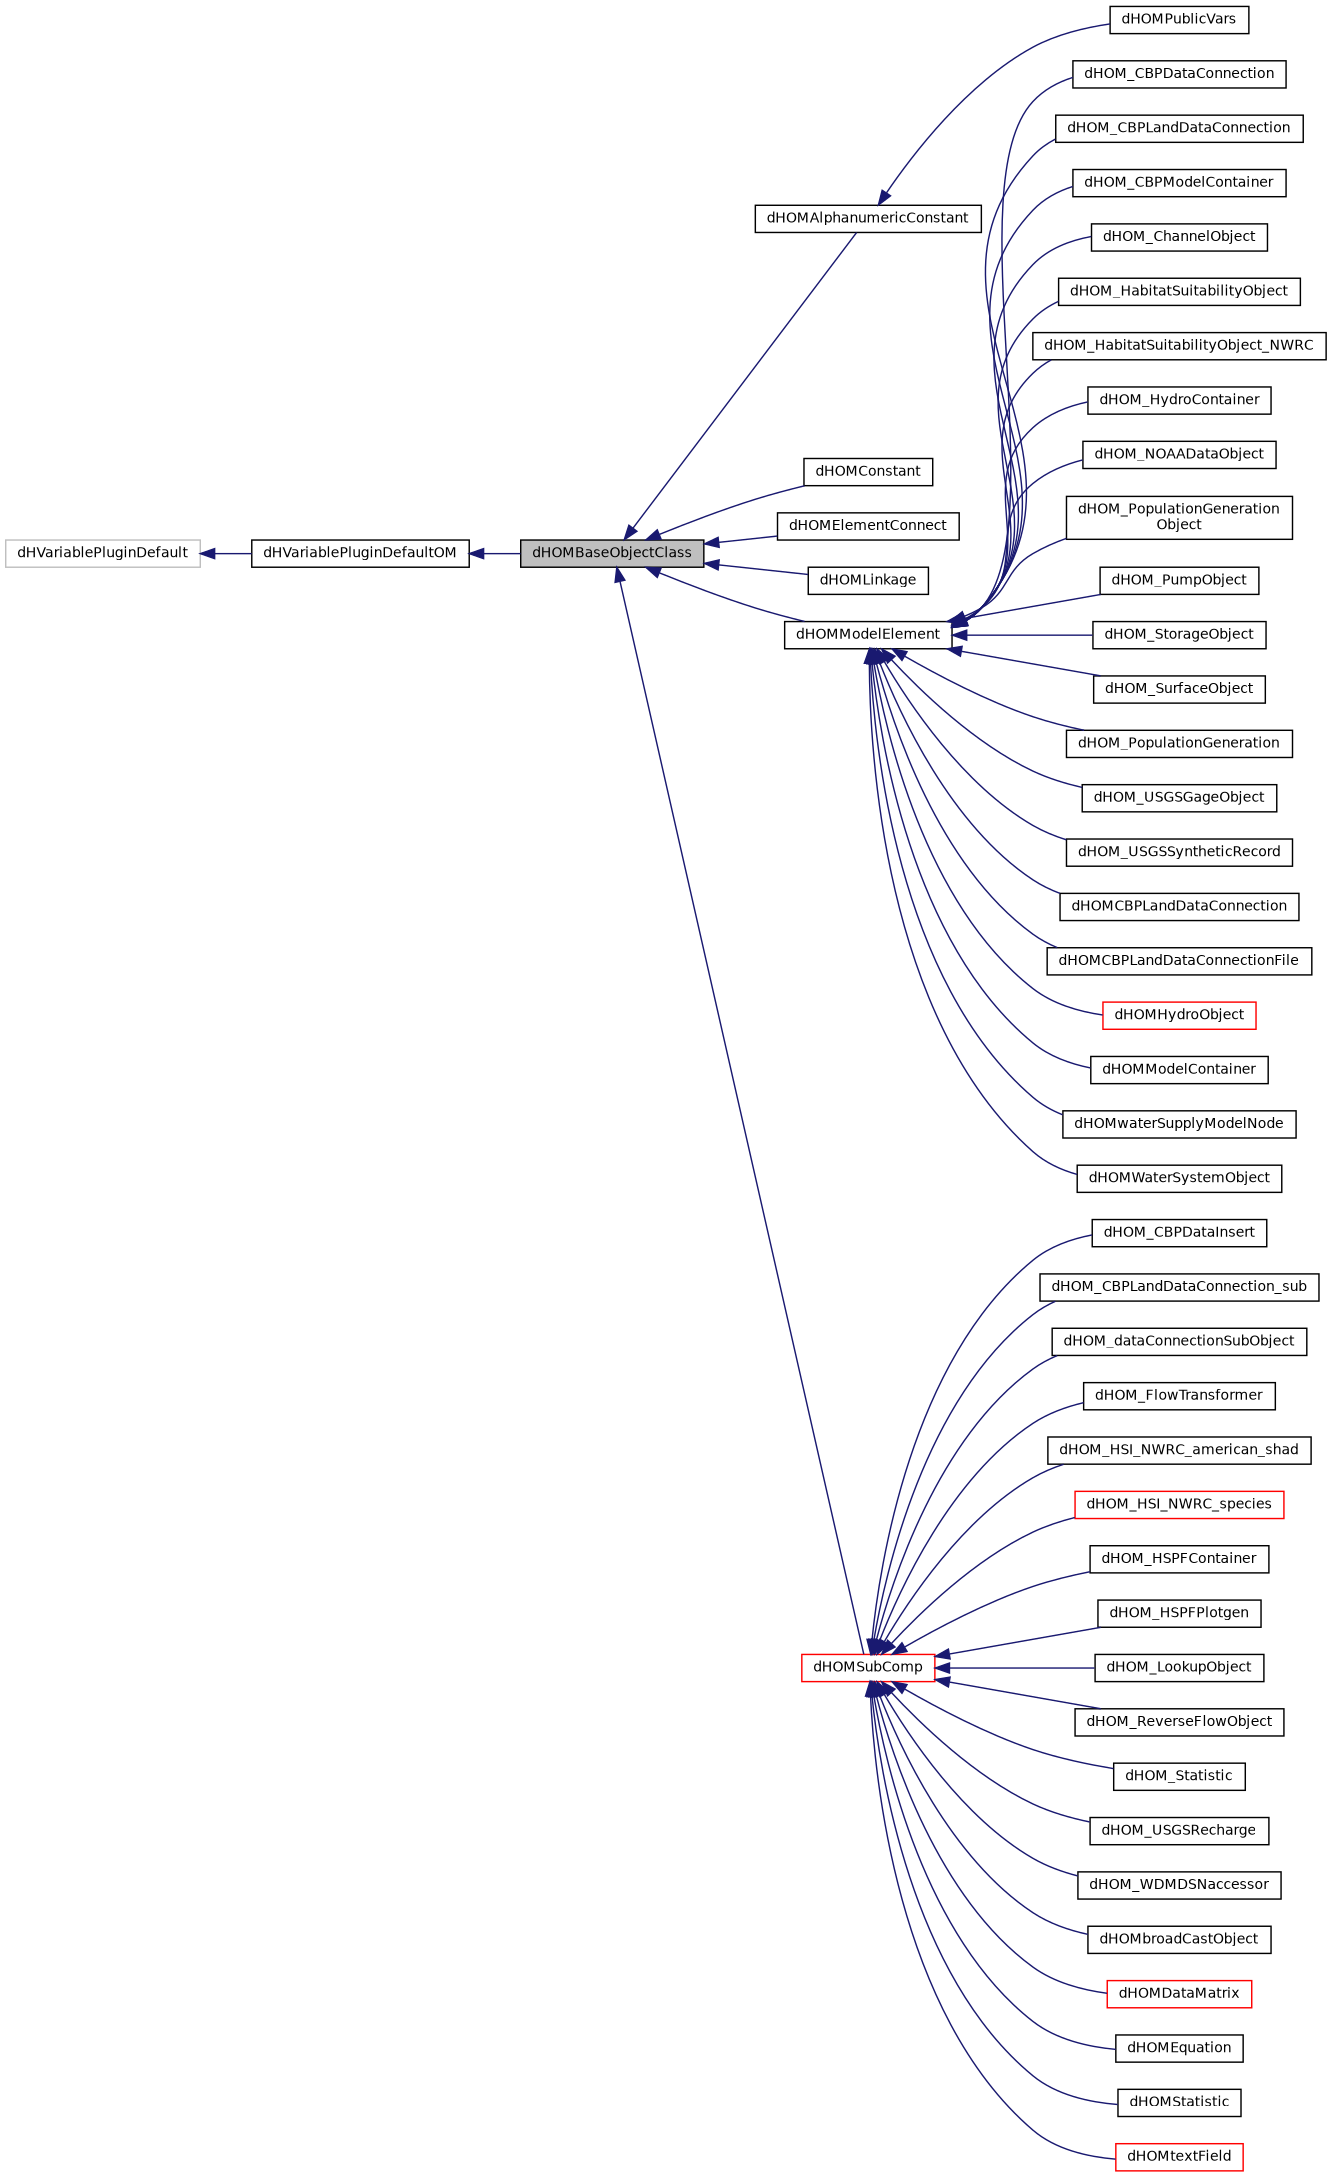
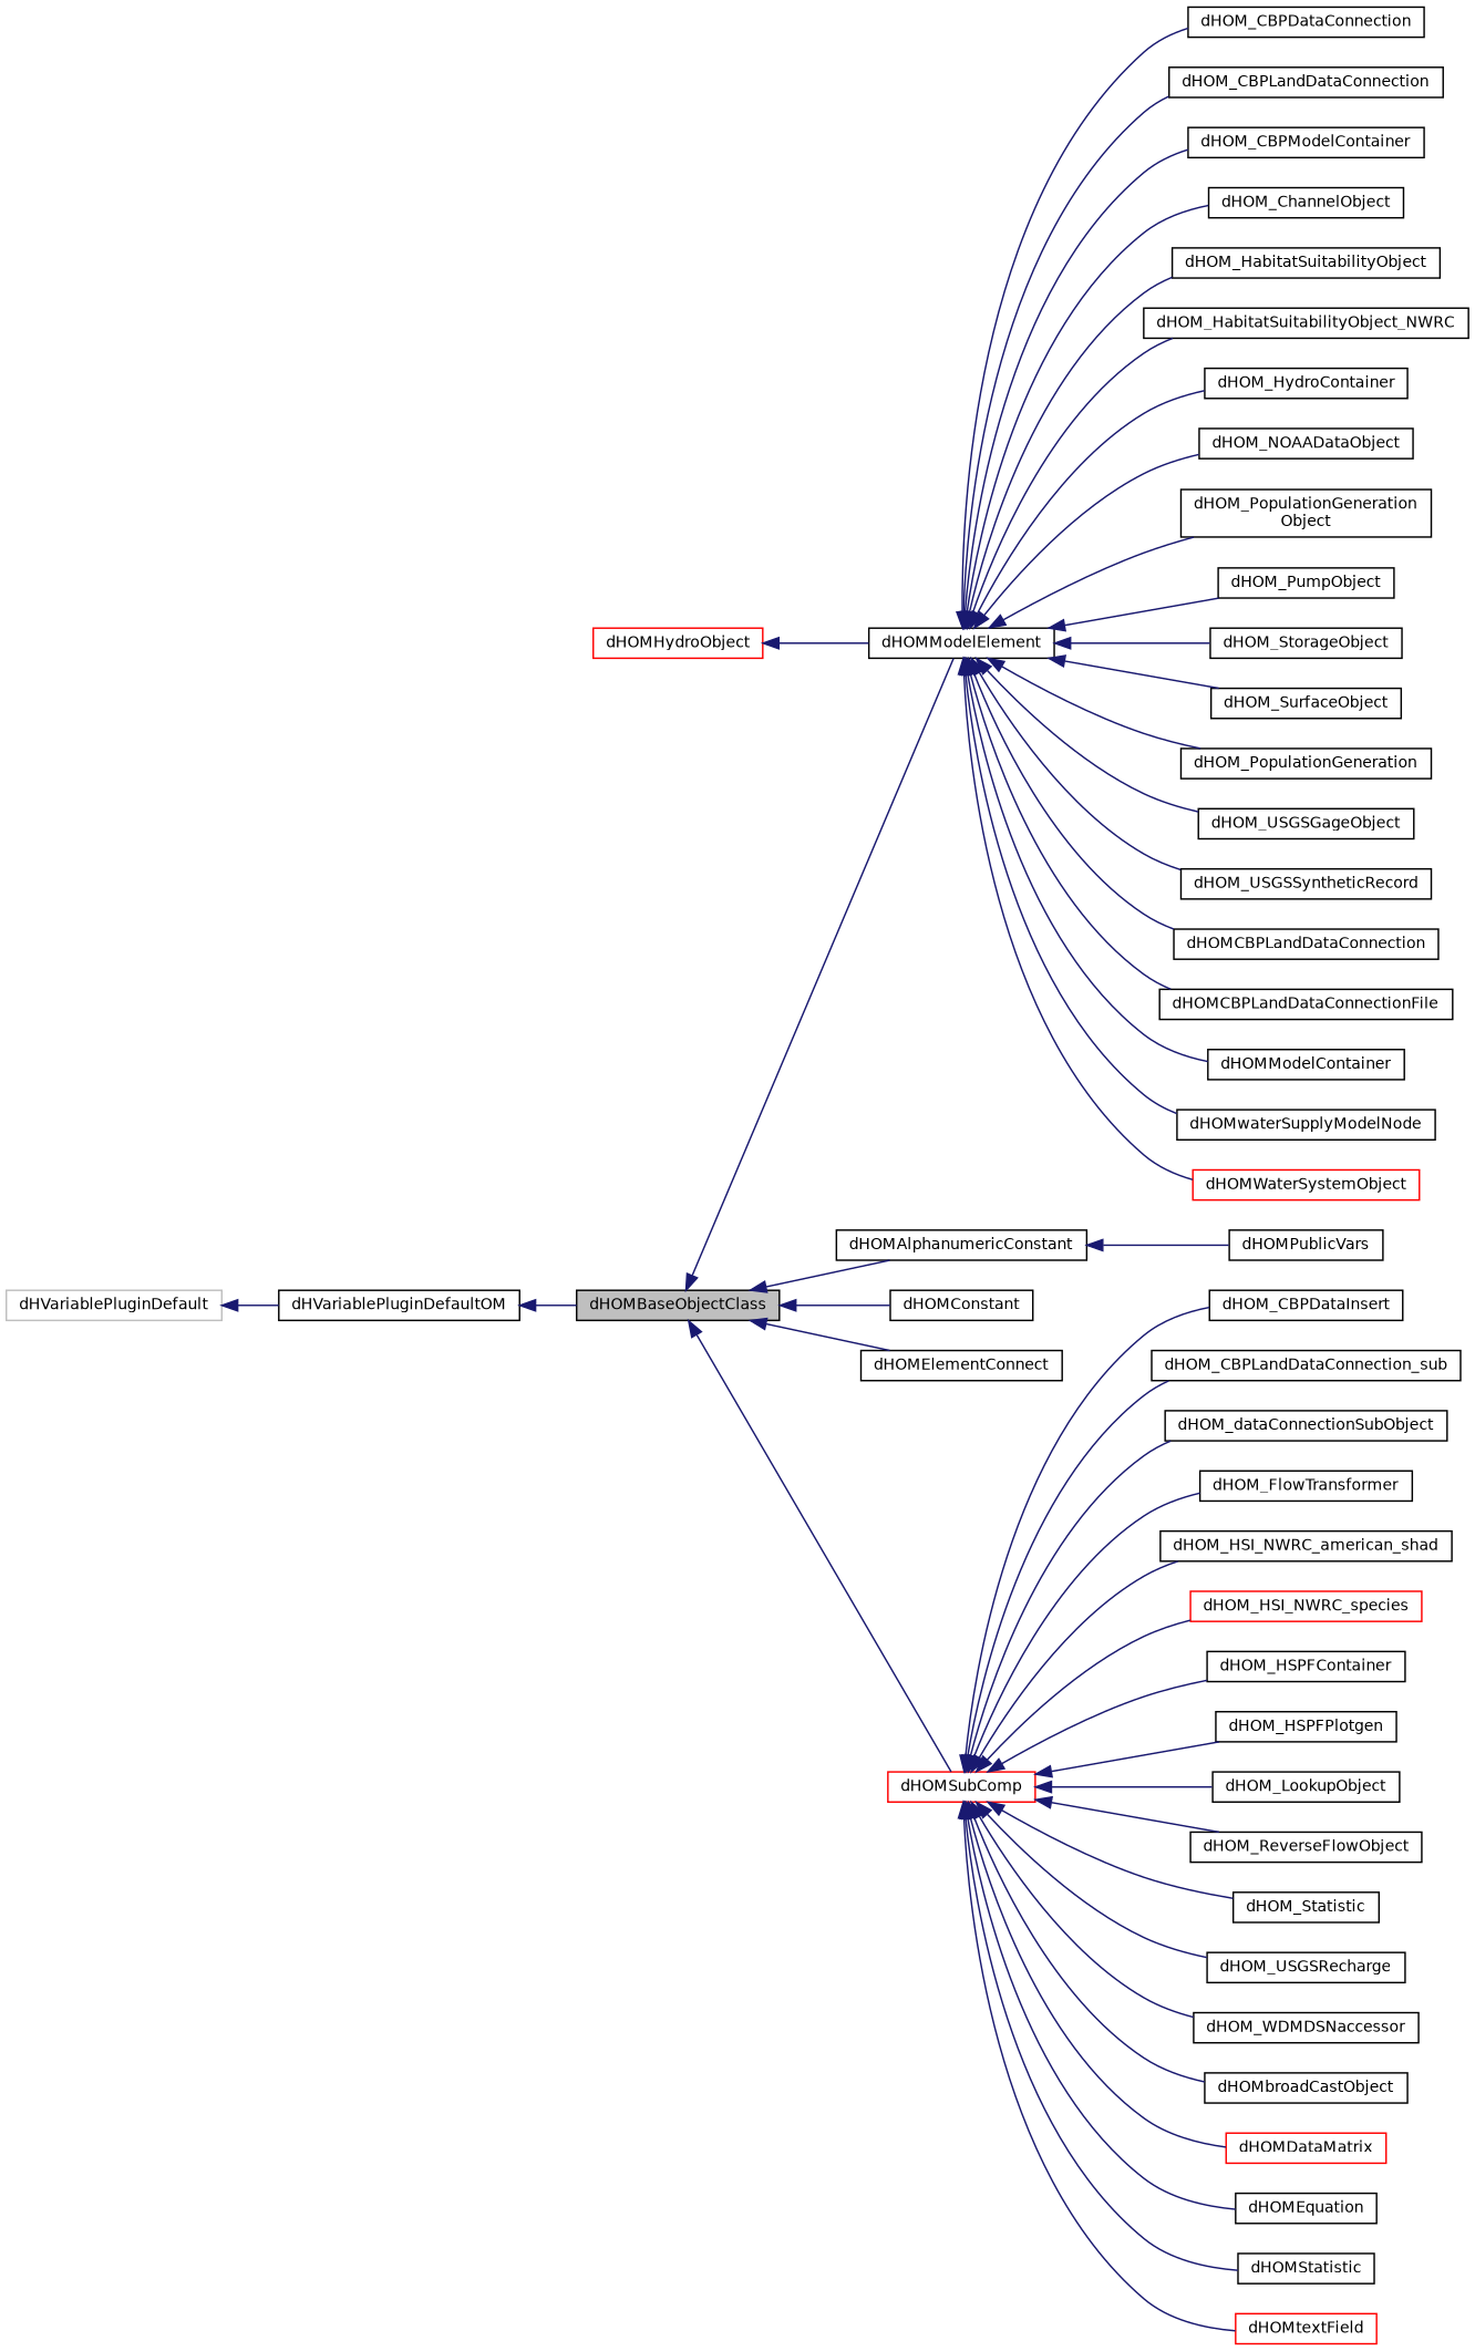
  digraph {
    rankdir=LR
    node [color=black fillcolor=white fontname=Helvetica fontsize=10 shape=record style=filled]
    edge [color=midnightblue dir=back fontname=Helvetica fontsize=10 labelfontname=Helvetica labelfontsize=10 style=solid]
    n1 [fillcolor=grey75 fontcolor=black height=0.2 label=dHOMBaseObjectClass width=0.4]
    n2 [height=0.2 label=dHOMAlphanumericConstant width=0.4]
    n3 [height=0.2 label=dHOMConstant width=0.4]
    n4 [height=0.2 label=dHOMElementConnect width=0.4]
-   n5 [height=0.2 label=dHOMLinkage width=0.4]
    n6 [height=0.2 label=dHOMModelElement width=0.4]
    n7 [color=red height=0.2 label=dHOMSubComp width=0.4]
    n8 [height=0.2 label=dHOMPublicVars width=0.4]
    n9 [height=0.2 label=dHOM_CBPDataConnection width=0.4]
    n10 [height=0.2 label=dHOM_CBPLandDataConnection width=0.4]
    n11 [height=0.2 label=dHOM_CBPModelContainer width=0.4]
    n12 [height=0.2 label=dHOM_ChannelObject width=0.4]
    n13 [height=0.2 label=dHOM_HabitatSuitabilityObject width=0.4]
    n14 [height=0.2 label=dHOM_HabitatSuitabilityObject_NWRC width=0.4]
    n15 [height=0.2 label=dHOM_HydroContainer width=0.4]
    n16 [height=0.2 label=dHOM_NOAADataObject width=0.4]
    n17 [height=0.2 label="dHOM_PopulationGeneration\lObject" width=0.4]
    n18 [height=0.2 label=dHOM_PumpObject width=0.4]
    n19 [height=0.2 label=dHOM_StorageObject width=0.4]
    n20 [height=0.2 label=dHOM_SurfaceObject width=0.4]
    n21 [height=0.2 label=dHOM_PopulationGeneration width=0.4]
    n22 [height=0.2 label=dHOM_USGSGageObject width=0.4]
    n23 [height=0.2 label=dHOM_USGSSyntheticRecord width=0.4]
    n24 [height=0.2 label=dHOMCBPLandDataConnection width=0.4]
    n25 [height=0.2 label=dHOMCBPLandDataConnectionFile width=0.4]
    n26 [color=red height=0.2 label=dHOMHydroObject width=0.4]
    n27 [height=0.2 label=dHOMModelContainer width=0.4]
    n28 [height=0.2 label=dHOMwaterSupplyModelNode width=0.4]
-   n29 [height=0.2 label=dHOMWaterSystemObject width=0.4]
+   n29 [color=red height=0.2 label=dHOMWaterSystemObject width=0.4]
    n30 [height=0.2 label=dHOM_CBPDataInsert width=0.4]
    n31 [height=0.2 label=dHOM_CBPLandDataConnection_sub width=0.4]
    n32 [height=0.2 label=dHOM_dataConnectionSubObject width=0.4]
    n33 [height=0.2 label=dHOM_FlowTransformer width=0.4]
    n34 [height=0.2 label=dHOM_HSI_NWRC_american_shad width=0.4]
    n35 [color=red height=0.2 label=dHOM_HSI_NWRC_species width=0.4]
    n36 [height=0.2 label=dHOM_HSPFContainer width=0.4]
    n37 [height=0.2 label=dHOM_HSPFPlotgen width=0.4]
    n38 [height=0.2 label=dHOM_LookupObject width=0.4]
    n39 [height=0.2 label=dHOM_ReverseFlowObject width=0.4]
    n40 [height=0.2 label=dHOM_Statistic width=0.4]
    n41 [height=0.2 label=dHOM_USGSRecharge width=0.4]
    n42 [height=0.2 label=dHOM_WDMDSNaccessor width=0.4]
    n43 [height=0.2 label=dHOMbroadCastObject width=0.4]
    n44 [color=red height=0.2 label=dHOMDataMatrix width=0.4]
    n45 [height=0.2 label=dHOMEquation width=0.4]
    n46 [height=0.2 label=dHOMStatistic width=0.4]
    n47 [color=red height=0.2 label=dHOMtextField width=0.4]
    n48 [height=0.2 label=dHVariablePluginDefaultOM width=0.4]
    n49 [color=grey75 height=0.2 label=dHVariablePluginDefault width=0.4]
    n1 -> n2
    n1 -> n3
    n1 -> n4
-   n1 -> n5
    n1 -> n6
    n1 -> n7
    n2 -> n8
    n6 -> n9
    n6 -> n10
    n6 -> n11
    n6 -> n12
    n6 -> n13
    n6 -> n14
    n6 -> n15
    n6 -> n16
    n6 -> n17
    n6 -> n18
    n6 -> n19
    n6 -> n20
    n6 -> n21
    n6 -> n22
    n6 -> n23
    n6 -> n24
    n6 -> n25
-   n6 -> n26
+   n26 -> n6
    n6 -> n27
    n6 -> n28
    n6 -> n29
    n7 -> n30
    n7 -> n31
    n7 -> n32
    n7 -> n33
    n7 -> n34
    n7 -> n35
    n7 -> n36
    n7 -> n37
    n7 -> n38
    n7 -> n39
    n7 -> n40
    n7 -> n41
    n7 -> n42
    n7 -> n43
    n7 -> n44
    n7 -> n45
    n7 -> n46
    n7 -> n47
    n48 -> n1
    n49 -> n48
  }
